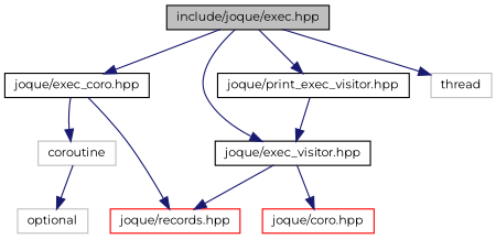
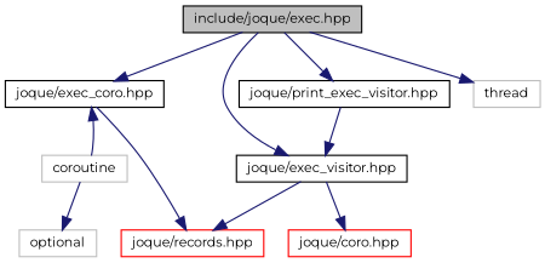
  digraph {
    fontname=Montserrat
    node [color=black fillcolor=white fontname=Montserrat fontsize=10 shape=record style=filled]
    edge [color=midnightblue fontname=Montserrat fontsize=10 labelfontname=Helvetica labelfontsize=10 style=solid]
    n1 [fillcolor=grey75 fontcolor=black height=0.2 label="include/joque/exec.hpp" width=0.4]
    n2 [height=0.2 label="joque/exec_coro.hpp" width=0.4]
    n3 [height=0.2 label="joque/exec_visitor.hpp" width=0.4]
    n4 [height=0.2 label="joque/print_exec_visitor.hpp" width=0.4]
    n5 [color=grey75 height=0.2 label=thread width=0.4]
    n6 [color=red height=0.2 label="joque/records.hpp" width=0.4]
    n7 [color=grey75 height=0.2 label=coroutine width=0.4]
    n8 [color=red height=0.2 label="joque/coro.hpp" width=0.4]
    n9 [color=grey75 height=0.2 label=optional width=0.4]
    n1 -> n2
    n1 -> n3
    n1 -> n4
    n1 -> n5
    n2 -> n6
-   n2 -> n7
+   n7 -> n2
    n3 -> n6
    n3 -> n8
    n4 -> n3
    n7 -> n9
  }
